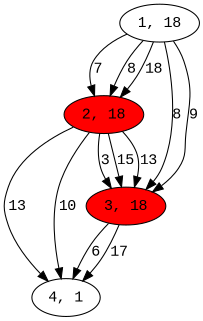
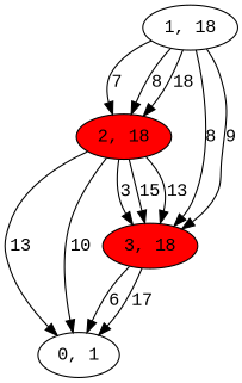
  digraph {
    fontname="Liberation Mono"
    node [fontname="Liberation Mono"]
    edge [fontname="Liberation Mono"]
    n1 [label="1, 18"]
    n2 [fillcolor=red label="2, 18" style=filled]
    n3 [fillcolor=red label="3, 18" style=filled]
-   n4 [label="4, 1"]
+   n4 [label="0, 1"]
    n1 -> n2 [label=7]
    n1 -> n2 [label=8]
    n1 -> n2 [label=18]
    n1 -> n3 [label=8]
    n1 -> n3 [label=9]
    n2 -> n3 [label=15]
    n2 -> n3 [label=13]
    n2 -> n3 [label=3]
    n2 -> n4 [label=13]
    n2 -> n4 [label=10]
    n3 -> n4 [label=6]
    n3 -> n4 [label=17]
  }
